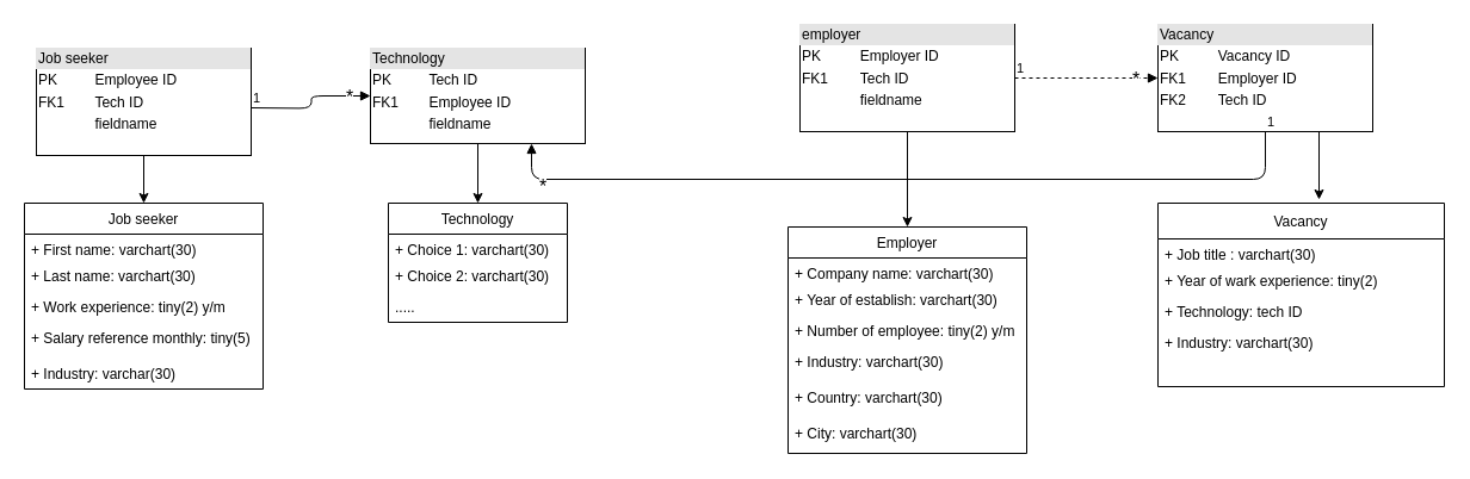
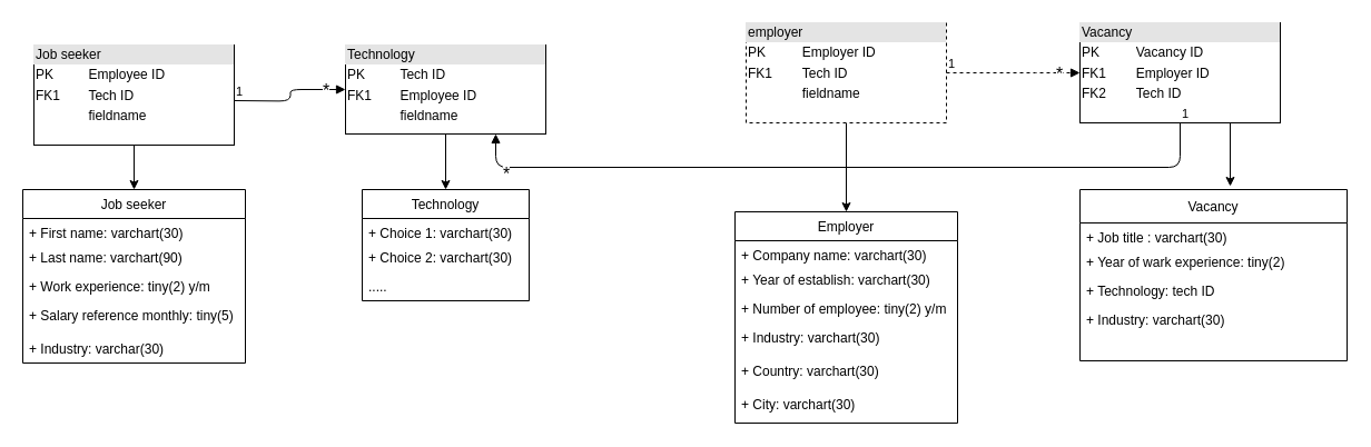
  <mxCell id="0" />
  <mxCell id="1" parent="0" />
  <mxCell id="2" style="edgeStyle=orthogonalEdgeStyle;rounded=0;orthogonalLoop=1;jettySize=auto;html=1;entryX=0.5;entryY=0;entryDx=0;entryDy=0;" edge="1" parent="1" source="3" target="4"><mxGeometry relative="1" as="geometry" /></mxCell>
  <mxCell id="3" value="&lt;div style=&quot;box-sizing: border-box ; width: 100% ; background: #e4e4e4 ; padding: 2px&quot;&gt;Job seeker&amp;nbsp;&lt;/div&gt;&lt;table style=&quot;width: 100% ; font-size: 1em&quot; cellpadding=&quot;2&quot; cellspacing=&quot;0&quot;&gt;&lt;tbody&gt;&lt;tr&gt;&lt;td&gt;PK&lt;/td&gt;&lt;td&gt;Employee ID&lt;/td&gt;&lt;/tr&gt;&lt;tr&gt;&lt;td&gt;FK1&lt;/td&gt;&lt;td&gt;Tech ID&lt;/td&gt;&lt;/tr&gt;&lt;tr&gt;&lt;td&gt;&lt;/td&gt;&lt;td&gt;fieldname&lt;/td&gt;&lt;/tr&gt;&lt;/tbody&gt;&lt;/table&gt;" style="verticalAlign=top;align=left;overflow=fill;html=1;" vertex="1" parent="1"><mxGeometry x="30" y="40" width="180" height="90" as="geometry" /></mxCell>
  <mxCell id="4" value="Job seeker" style="swimlane;fontStyle=0;childLayout=stackLayout;horizontal=1;startSize=26;fillColor=none;horizontalStack=0;resizeParent=1;resizeParentMax=0;resizeLast=0;collapsible=1;marginBottom=0;" vertex="1" parent="1"><mxGeometry x="20" y="170" width="200" height="156" as="geometry" /></mxCell>
  <mxCell id="5" value="+ First name: varchart(30)" style="text;strokeColor=none;fillColor=none;align=left;verticalAlign=top;spacingLeft=4;spacingRight=4;overflow=hidden;rotatable=0;points=[[0,0.5],[1,0.5]];portConstraint=eastwest;" vertex="1" parent="4"><mxGeometry y="26" width="200" height="22" as="geometry" /></mxCell>
- <mxCell id="6" value="+ Last name: varchart(30)" style="text;strokeColor=none;fillColor=none;align=left;verticalAlign=top;spacingLeft=4;spacingRight=4;overflow=hidden;rotatable=0;points=[[0,0.5],[1,0.5]];portConstraint=eastwest;" vertex="1" parent="4"><mxGeometry y="48" width="200" height="26" as="geometry" /></mxCell>
+ <mxCell id="6" value="+ Last name: varchart(90)" style="text;strokeColor=none;fillColor=none;align=left;verticalAlign=top;spacingLeft=4;spacingRight=4;overflow=hidden;rotatable=0;points=[[0,0.5],[1,0.5]];portConstraint=eastwest;" vertex="1" parent="4"><mxGeometry y="48" width="200" height="26" as="geometry" /></mxCell>
  <mxCell id="7" value="+ Work experience: tiny(2) y/m " style="text;strokeColor=none;fillColor=none;align=left;verticalAlign=top;spacingLeft=4;spacingRight=4;overflow=hidden;rotatable=0;points=[[0,0.5],[1,0.5]];portConstraint=eastwest;" vertex="1" parent="4"><mxGeometry y="74" width="200" height="26" as="geometry" /></mxCell>
  <mxCell id="8" value="+ Salary reference monthly: tiny(5)  " style="text;strokeColor=none;fillColor=none;align=left;verticalAlign=top;spacingLeft=4;spacingRight=4;overflow=hidden;rotatable=0;points=[[0,0.5],[1,0.5]];portConstraint=eastwest;" vertex="1" parent="4"><mxGeometry y="100" width="200" height="30" as="geometry" /></mxCell>
  <mxCell id="9" value="+ Industry: varchar(30)" style="text;strokeColor=none;fillColor=none;align=left;verticalAlign=top;spacingLeft=4;spacingRight=4;overflow=hidden;rotatable=0;points=[[0,0.5],[1,0.5]];portConstraint=eastwest;" vertex="1" parent="4"><mxGeometry y="130" width="200" height="26" as="geometry" /></mxCell>
  <mxCell id="10" value="Technology" style="swimlane;fontStyle=0;childLayout=stackLayout;horizontal=1;startSize=26;fillColor=none;horizontalStack=0;resizeParent=1;resizeParentMax=0;resizeLast=0;collapsible=1;marginBottom=0;" vertex="1" parent="1"><mxGeometry x="325" y="170" width="150" height="100" as="geometry" /></mxCell>
  <mxCell id="11" value="+ Choice 1: varchart(30)" style="text;strokeColor=none;fillColor=none;align=left;verticalAlign=top;spacingLeft=4;spacingRight=4;overflow=hidden;rotatable=0;points=[[0,0.5],[1,0.5]];portConstraint=eastwest;" vertex="1" parent="10"><mxGeometry y="26" width="150" height="22" as="geometry" /></mxCell>
  <mxCell id="12" value="+ Choice 2: varchart(30)" style="text;strokeColor=none;fillColor=none;align=left;verticalAlign=top;spacingLeft=4;spacingRight=4;overflow=hidden;rotatable=0;points=[[0,0.5],[1,0.5]];portConstraint=eastwest;" vertex="1" parent="10"><mxGeometry y="48" width="150" height="26" as="geometry" /></mxCell>
  <mxCell id="13" value="....." style="text;strokeColor=none;fillColor=none;align=left;verticalAlign=top;spacingLeft=4;spacingRight=4;overflow=hidden;rotatable=0;points=[[0,0.5],[1,0.5]];portConstraint=eastwest;" vertex="1" parent="10"><mxGeometry y="74" width="150" height="26" as="geometry" /></mxCell>
  <mxCell id="14" style="edgeStyle=orthogonalEdgeStyle;rounded=0;orthogonalLoop=1;jettySize=auto;html=1;entryX=0.5;entryY=0;entryDx=0;entryDy=0;" edge="1" parent="1" source="15" target="10"><mxGeometry relative="1" as="geometry" /></mxCell>
  <mxCell id="15" value="&lt;div style=&quot;box-sizing: border-box ; width: 100% ; background: #e4e4e4 ; padding: 2px&quot;&gt;Technology&amp;nbsp;&lt;/div&gt;&lt;table style=&quot;width: 100% ; font-size: 1em&quot; cellpadding=&quot;2&quot; cellspacing=&quot;0&quot;&gt;&lt;tbody&gt;&lt;tr&gt;&lt;td&gt;PK&lt;/td&gt;&lt;td&gt;Tech ID&lt;/td&gt;&lt;/tr&gt;&lt;tr&gt;&lt;td&gt;FK1&lt;/td&gt;&lt;td&gt;Employee ID&lt;/td&gt;&lt;/tr&gt;&lt;tr&gt;&lt;td&gt;&lt;/td&gt;&lt;td&gt;fieldname&lt;/td&gt;&lt;/tr&gt;&lt;/tbody&gt;&lt;/table&gt;" style="verticalAlign=top;align=left;overflow=fill;html=1;" vertex="1" parent="1"><mxGeometry x="310" y="40" width="180" height="80" as="geometry" /></mxCell>
  <mxCell id="16" value="&lt;font style=&quot;font-size: 16px&quot;&gt;*&lt;/font&gt;" style="endArrow=block;endFill=1;html=1;edgeStyle=orthogonalEdgeStyle;align=left;verticalAlign=top;entryX=0;entryY=0.5;entryDx=0;entryDy=0;" edge="1" parent="1" target="15"><mxGeometry x="0.619" y="15" relative="1" as="geometry"><mxPoint x="210" y="90" as="sourcePoint" /><mxPoint x="290" y="90" as="targetPoint" /><mxPoint as="offset" /></mxGeometry></mxCell>
  <mxCell id="17" value="1" style="edgeLabel;resizable=0;html=1;align=left;verticalAlign=bottom;" connectable="0" vertex="1" parent="16"><mxGeometry x="-1" relative="1" as="geometry" /></mxCell>
  <mxCell id="18" style="edgeStyle=orthogonalEdgeStyle;rounded=0;orthogonalLoop=1;jettySize=auto;html=1;entryX=0.5;entryY=0;entryDx=0;entryDy=0;" edge="1" parent="1" source="19" target="20"><mxGeometry relative="1" as="geometry" /></mxCell>
- <mxCell id="19" value="&lt;div style=&quot;box-sizing: border-box ; width: 100% ; background: #e4e4e4 ; padding: 2px&quot;&gt;employer&amp;nbsp;&lt;/div&gt;&lt;table style=&quot;width: 100% ; font-size: 1em&quot; cellpadding=&quot;2&quot; cellspacing=&quot;0&quot;&gt;&lt;tbody&gt;&lt;tr&gt;&lt;td&gt;PK&lt;/td&gt;&lt;td&gt;Employer ID&lt;/td&gt;&lt;/tr&gt;&lt;tr&gt;&lt;td&gt;FK1&lt;/td&gt;&lt;td&gt;Tech ID&lt;/td&gt;&lt;/tr&gt;&lt;tr&gt;&lt;td&gt;&lt;/td&gt;&lt;td&gt;fieldname&lt;/td&gt;&lt;/tr&gt;&lt;/tbody&gt;&lt;/table&gt;" style="verticalAlign=top;align=left;overflow=fill;html=1;" vertex="1" parent="1"><mxGeometry x="670" y="20" width="180" height="90" as="geometry" /></mxCell>
+ <mxCell id="19" value="&lt;div style=&quot;box-sizing: border-box ; width: 100% ; background: #e4e4e4 ; padding: 2px&quot;&gt;employer&amp;nbsp;&lt;/div&gt;&lt;table style=&quot;width: 100% ; font-size: 1em&quot; cellpadding=&quot;2&quot; cellspacing=&quot;0&quot;&gt;&lt;tbody&gt;&lt;tr&gt;&lt;td&gt;PK&lt;/td&gt;&lt;td&gt;Employer ID&lt;/td&gt;&lt;/tr&gt;&lt;tr&gt;&lt;td&gt;FK1&lt;/td&gt;&lt;td&gt;Tech ID&lt;/td&gt;&lt;/tr&gt;&lt;tr&gt;&lt;td&gt;&lt;/td&gt;&lt;td&gt;fieldname&lt;/td&gt;&lt;/tr&gt;&lt;/tbody&gt;&lt;/table&gt;" style="verticalAlign=top;align=left;overflow=fill;html=1;dashed=1;" vertex="1" parent="1"><mxGeometry x="670" y="20" width="180" height="90" as="geometry" /></mxCell>
  <mxCell id="20" value="Employer" style="swimlane;fontStyle=0;childLayout=stackLayout;horizontal=1;startSize=26;fillColor=none;horizontalStack=0;resizeParent=1;resizeParentMax=0;resizeLast=0;collapsible=1;marginBottom=0;" vertex="1" parent="1"><mxGeometry x="660" y="190" width="200" height="190" as="geometry" /></mxCell>
  <mxCell id="21" value="+ Company name: varchart(30)" style="text;strokeColor=none;fillColor=none;align=left;verticalAlign=top;spacingLeft=4;spacingRight=4;overflow=hidden;rotatable=0;points=[[0,0.5],[1,0.5]];portConstraint=eastwest;" vertex="1" parent="20"><mxGeometry y="26" width="200" height="22" as="geometry" /></mxCell>
  <mxCell id="22" value="+ Year of establish: varchart(30)" style="text;strokeColor=none;fillColor=none;align=left;verticalAlign=top;spacingLeft=4;spacingRight=4;overflow=hidden;rotatable=0;points=[[0,0.5],[1,0.5]];portConstraint=eastwest;" vertex="1" parent="20"><mxGeometry y="48" width="200" height="26" as="geometry" /></mxCell>
  <mxCell id="23" value="+ Number of employee: tiny(2) y/m " style="text;strokeColor=none;fillColor=none;align=left;verticalAlign=top;spacingLeft=4;spacingRight=4;overflow=hidden;rotatable=0;points=[[0,0.5],[1,0.5]];portConstraint=eastwest;" vertex="1" parent="20"><mxGeometry y="74" width="200" height="26" as="geometry" /></mxCell>
  <mxCell id="24" value="+ Industry: varchart(30)" style="text;strokeColor=none;fillColor=none;align=left;verticalAlign=top;spacingLeft=4;spacingRight=4;overflow=hidden;rotatable=0;points=[[0,0.5],[1,0.5]];portConstraint=eastwest;" vertex="1" parent="20"><mxGeometry y="100" width="200" height="30" as="geometry" /></mxCell>
  <mxCell id="25" value="+ Country: varchart(30)" style="text;strokeColor=none;fillColor=none;align=left;verticalAlign=top;spacingLeft=4;spacingRight=4;overflow=hidden;rotatable=0;points=[[0,0.5],[1,0.5]];portConstraint=eastwest;" vertex="1" parent="20"><mxGeometry y="130" width="200" height="30" as="geometry" /></mxCell>
  <mxCell id="26" value="+ City: varchart(30)" style="text;strokeColor=none;fillColor=none;align=left;verticalAlign=top;spacingLeft=4;spacingRight=4;overflow=hidden;rotatable=0;points=[[0,0.5],[1,0.5]];portConstraint=eastwest;" vertex="1" parent="20"><mxGeometry y="160" width="200" height="30" as="geometry" /></mxCell>
  <mxCell id="27" style="edgeStyle=orthogonalEdgeStyle;rounded=0;orthogonalLoop=1;jettySize=auto;html=1;exitX=0.75;exitY=1;exitDx=0;exitDy=0;" edge="1" parent="1" source="28"><mxGeometry relative="1" as="geometry"><mxPoint x="1105" y="167" as="targetPoint" /></mxGeometry></mxCell>
  <mxCell id="28" value="&lt;div style=&quot;box-sizing: border-box ; width: 100% ; background: #e4e4e4 ; padding: 2px&quot;&gt;Vacancy&amp;nbsp;&lt;/div&gt;&lt;table style=&quot;width: 100% ; font-size: 1em&quot; cellpadding=&quot;2&quot; cellspacing=&quot;0&quot;&gt;&lt;tbody&gt;&lt;tr&gt;&lt;td&gt;PK&lt;/td&gt;&lt;td&gt;Vacancy ID&lt;/td&gt;&lt;/tr&gt;&lt;tr&gt;&lt;td&gt;FK1&lt;/td&gt;&lt;td&gt;Employer ID&lt;/td&gt;&lt;/tr&gt;&lt;tr&gt;&lt;td&gt;FK2&lt;/td&gt;&lt;td&gt;Tech ID&lt;/td&gt;&lt;/tr&gt;&lt;/tbody&gt;&lt;/table&gt;" style="verticalAlign=top;align=left;overflow=fill;html=1;" vertex="1" parent="1"><mxGeometry x="970" y="20" width="180" height="90" as="geometry" /></mxCell>
  <mxCell id="29" value="&lt;font style=&quot;font-size: 16px&quot;&gt;*&lt;/font&gt;" style="endArrow=block;endFill=1;html=1;edgeStyle=orthogonalEdgeStyle;align=left;verticalAlign=top;exitX=1;exitY=0.5;exitDx=0;exitDy=0;entryX=0;entryY=0.5;entryDx=0;entryDy=0;dashed=1;" edge="1" parent="1" source="19" target="28"><mxGeometry x="0.619" y="15" relative="1" as="geometry"><mxPoint x="890" y="140" as="sourcePoint" /><mxPoint x="970" y="120" as="targetPoint" /><mxPoint as="offset" /><Array as="points"><mxPoint x="920" y="65" /><mxPoint x="920" y="65" /></Array></mxGeometry></mxCell>
  <mxCell id="30" value="1" style="edgeLabel;resizable=0;html=1;align=left;verticalAlign=bottom;" connectable="0" vertex="1" parent="29"><mxGeometry x="-1" relative="1" as="geometry" /></mxCell>
  <mxCell id="31" value="&lt;font style=&quot;font-size: 16px&quot;&gt;*&lt;/font&gt;" style="endArrow=block;endFill=1;html=1;edgeStyle=orthogonalEdgeStyle;align=left;verticalAlign=top;entryX=0.75;entryY=1;entryDx=0;entryDy=0;exitX=0.5;exitY=1;exitDx=0;exitDy=0;" edge="1" parent="1" source="28" target="15"><mxGeometry x="0.942" y="-5" relative="1" as="geometry"><mxPoint x="550" y="300" as="sourcePoint" /><mxPoint x="630" y="120" as="targetPoint" /><mxPoint as="offset" /><Array as="points"><mxPoint x="1060" y="150" /><mxPoint x="445" y="150" /></Array></mxGeometry></mxCell>
  <mxCell id="32" value="1" style="edgeLabel;resizable=0;html=1;align=left;verticalAlign=bottom;" connectable="0" vertex="1" parent="31"><mxGeometry x="-1" relative="1" as="geometry" /></mxCell>
  <mxCell id="33" value="Vacancy" style="swimlane;fontStyle=0;childLayout=stackLayout;horizontal=1;startSize=30;fillColor=none;horizontalStack=0;resizeParent=1;resizeParentMax=0;resizeLast=0;collapsible=1;marginBottom=0;" vertex="1" parent="1"><mxGeometry x="970" y="170" width="240" height="154" as="geometry" /></mxCell>
  <mxCell id="34" value="+ Job title : varchart(30)" style="text;strokeColor=none;fillColor=none;align=left;verticalAlign=top;spacingLeft=4;spacingRight=4;overflow=hidden;rotatable=0;points=[[0,0.5],[1,0.5]];portConstraint=eastwest;" vertex="1" parent="33"><mxGeometry y="30" width="240" height="22" as="geometry" /></mxCell>
  <mxCell id="35" value="+ Year of wark experience: tiny(2)" style="text;strokeColor=none;fillColor=none;align=left;verticalAlign=top;spacingLeft=4;spacingRight=4;overflow=hidden;rotatable=0;points=[[0,0.5],[1,0.5]];portConstraint=eastwest;" vertex="1" parent="33"><mxGeometry y="52" width="240" height="26" as="geometry" /></mxCell>
  <mxCell id="36" value="+ Technology: tech ID" style="text;strokeColor=none;fillColor=none;align=left;verticalAlign=top;spacingLeft=4;spacingRight=4;overflow=hidden;rotatable=0;points=[[0,0.5],[1,0.5]];portConstraint=eastwest;" vertex="1" parent="33"><mxGeometry y="78" width="240" height="26" as="geometry" /></mxCell>
  <mxCell id="37" value="+ Industry: varchart(30)" style="text;strokeColor=none;fillColor=none;align=left;verticalAlign=top;spacingLeft=4;spacingRight=4;overflow=hidden;rotatable=0;points=[[0,0.5],[1,0.5]];portConstraint=eastwest;" vertex="1" parent="33"><mxGeometry y="104" width="240" height="50" as="geometry" /></mxCell>
